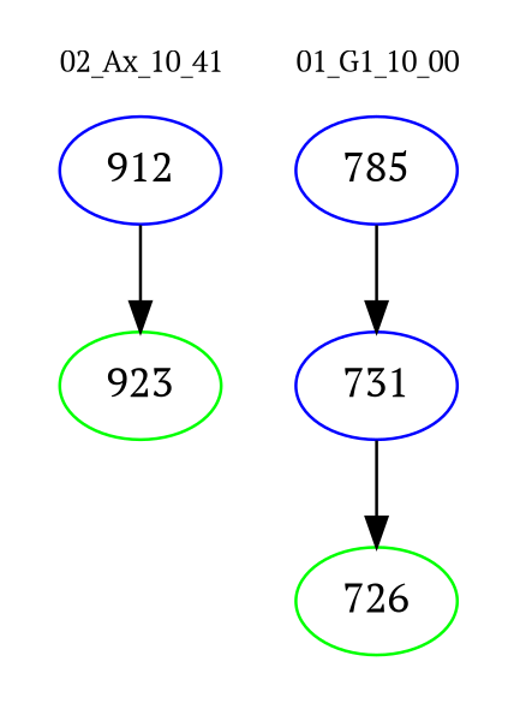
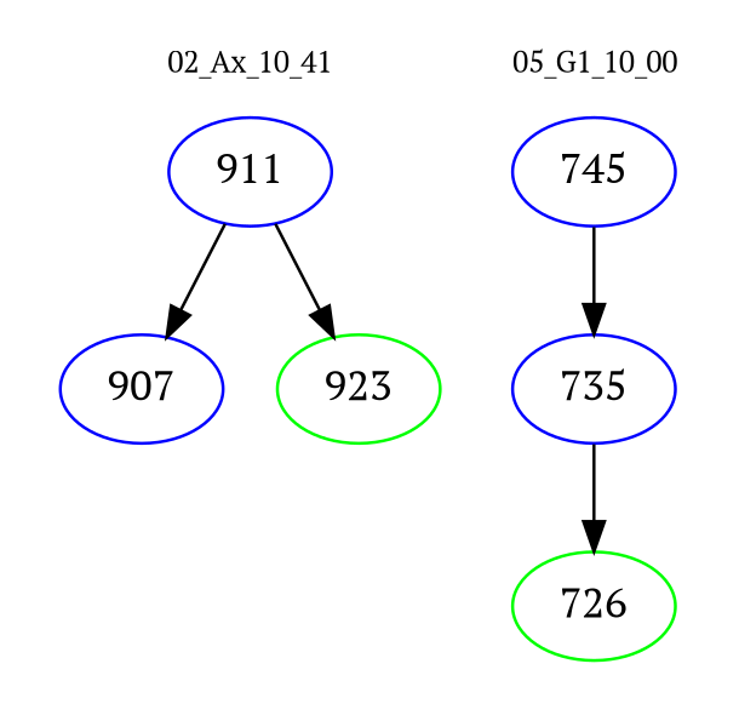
  digraph {
    fontname="PT Serif"
    node [color=blue fontname="PT Serif"]
    edge [color=black fontname="PT Serif"]
-   n1 [label=912]
+   n1 [label=911]
+   n2 [label=907]
    n3 [color=green label=923]
-   n4 [label=731]
+   n4 [label=735]
    n5 [color=green label=726]
-   n6 [label=785]
+   n6 [label=745]
    subgraph cluster_1 {
      color=white
      fontsize=10
      label="02_Ax_10_41"
      n1
+     n2
      n3
    }
    subgraph cluster_2 {
      color=white
      fontsize=10
-     label="01_G1_10_00"
+     label="05_G1_10_00"
      n4
      n5
      n6
    }
+   n1 -> n2
    n1 -> n3
    n4 -> n5
    n6 -> n4
  }
